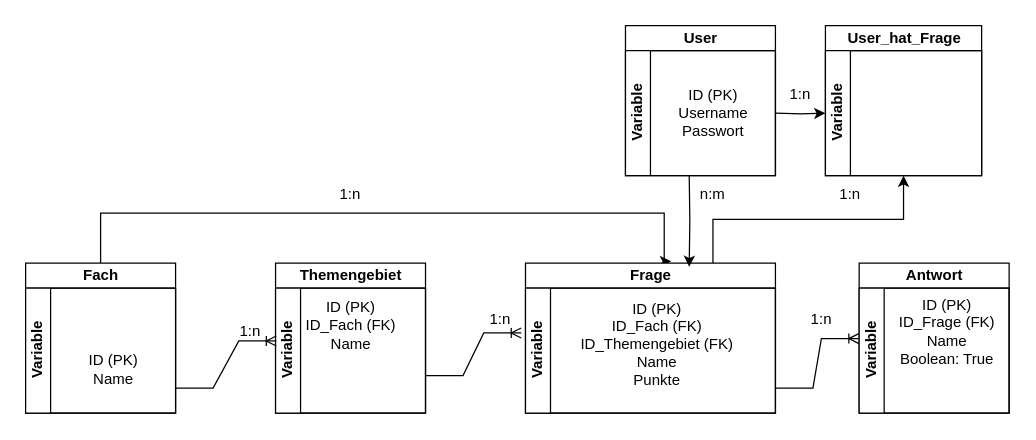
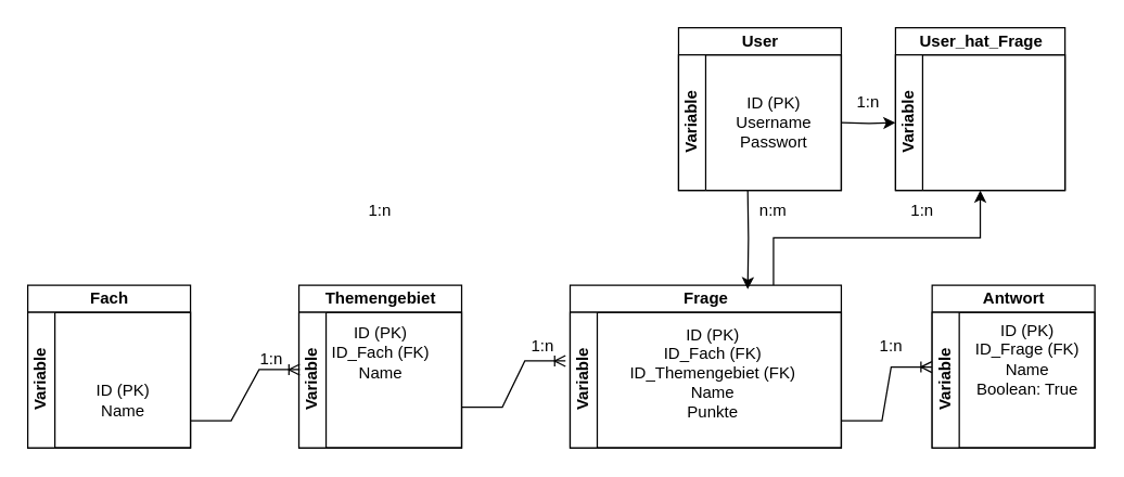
  <mxCell id="0" />
  <mxCell id="1" parent="0" />
- <mxCell id="2" style="edgeStyle=orthogonalEdgeStyle;rounded=0;orthogonalLoop=1;jettySize=auto;html=1;entryX=0.583;entryY=-0.012;entryDx=0;entryDy=0;entryPerimeter=0;" parent="1" source="3" target="10" edge="1"><mxGeometry relative="1" as="geometry"><mxPoint x="80" y="170" as="targetPoint" /><Array as="points"><mxPoint x="80" y="170" /><mxPoint x="531" y="170" /></Array></mxGeometry></mxCell>
  <mxCell id="3" value="Fach" style="swimlane;childLayout=stackLayout;resizeParent=1;resizeParentMax=0;horizontal=1;startSize=20;horizontalStack=0;html=1;" parent="1" vertex="1"><mxGeometry x="20" y="210" width="120" height="120" as="geometry" /></mxCell>
  <mxCell id="4" value="&lt;div&gt;Variable&lt;/div&gt;" style="swimlane;startSize=20;horizontal=0;html=1;" parent="3" vertex="1"><mxGeometry y="20" width="120" height="100" as="geometry"><mxRectangle y="20" width="480" height="40" as="alternateBounds" /></mxGeometry></mxCell>
  <mxCell id="5" value="&lt;div&gt;ID (PK)&lt;br&gt;&lt;/div&gt;&lt;div&gt;Name&lt;br&gt;&lt;/div&gt;" style="text;html=1;align=center;verticalAlign=middle;resizable=0;points=[];autosize=1;strokeColor=none;fillColor=none;" parent="4" vertex="1"><mxGeometry x="40" y="45" width="60" height="40" as="geometry" /></mxCell>
  <mxCell id="6" value="Themengebiet" style="swimlane;childLayout=stackLayout;resizeParent=1;resizeParentMax=0;horizontal=1;startSize=20;horizontalStack=0;html=1;" parent="1" vertex="1"><mxGeometry x="220" y="210" width="120" height="120" as="geometry" /></mxCell>
  <mxCell id="7" value="&lt;div&gt;Variable&lt;/div&gt;" style="swimlane;startSize=20;horizontal=0;html=1;" parent="6" vertex="1"><mxGeometry y="20" width="120" height="100" as="geometry"><mxRectangle y="20" width="480" height="40" as="alternateBounds" /></mxGeometry></mxCell>
  <mxCell id="8" value="&lt;div&gt;ID (PK)&lt;br&gt;&lt;/div&gt;&lt;div&gt;ID_Fach (FK)&lt;br&gt;&lt;/div&gt;&lt;div&gt;Name&lt;br&gt;&lt;/div&gt;" style="text;html=1;align=center;verticalAlign=middle;resizable=0;points=[];autosize=1;strokeColor=none;fillColor=none;" parent="7" vertex="1"><mxGeometry x="10" width="100" height="60" as="geometry" /></mxCell>
  <mxCell id="9" style="edgeStyle=orthogonalEdgeStyle;rounded=0;orthogonalLoop=1;jettySize=auto;html=1;exitX=0.75;exitY=0;exitDx=0;exitDy=0;entryX=0.5;entryY=1;entryDx=0;entryDy=0;" edge="1" parent="1" source="10" target="27"><mxGeometry relative="1" as="geometry" /></mxCell>
  <mxCell id="10" value="Frage" style="swimlane;childLayout=stackLayout;resizeParent=1;resizeParentMax=0;horizontal=1;startSize=20;horizontalStack=0;html=1;" parent="1" vertex="1"><mxGeometry x="420" y="210" width="200" height="120" as="geometry" /></mxCell>
  <mxCell id="11" value="&lt;div&gt;Variable&lt;/div&gt;" style="swimlane;startSize=20;horizontal=0;html=1;" parent="10" vertex="1"><mxGeometry y="20" width="200" height="100" as="geometry"><mxRectangle y="20" width="480" height="40" as="alternateBounds" /></mxGeometry></mxCell>
  <mxCell id="12" value="&lt;div&gt;ID (PK)&lt;/div&gt;&lt;div&gt;ID_Fach (FK)&lt;/div&gt;&lt;div&gt;ID_Themengebiet (FK)&lt;br&gt;&lt;/div&gt;&lt;div&gt;Name&lt;/div&gt;&lt;div&gt;Punkte&lt;br&gt;&lt;/div&gt;" style="text;html=1;align=center;verticalAlign=middle;resizable=0;points=[];autosize=1;strokeColor=none;fillColor=none;" parent="11" vertex="1"><mxGeometry x="30" width="150" height="90" as="geometry" /></mxCell>
  <mxCell id="13" value="Antwort" style="swimlane;childLayout=stackLayout;resizeParent=1;resizeParentMax=0;horizontal=1;startSize=20;horizontalStack=0;html=1;" parent="1" vertex="1"><mxGeometry x="687" y="210" width="120" height="120" as="geometry" /></mxCell>
  <mxCell id="14" value="&lt;div&gt;Variable&lt;/div&gt;" style="swimlane;startSize=20;horizontal=0;html=1;" parent="13" vertex="1"><mxGeometry y="20" width="120" height="100" as="geometry"><mxRectangle y="20" width="480" height="40" as="alternateBounds" /></mxGeometry></mxCell>
  <mxCell id="15" value="&lt;div&gt;ID (PK)&lt;/div&gt;&lt;div&gt;ID_Frage (FK)&lt;br&gt;&lt;/div&gt;&lt;div&gt;Name&lt;br&gt;&lt;/div&gt;&lt;div&gt;Boolean: True&lt;br&gt;&lt;/div&gt;" style="text;html=1;align=center;verticalAlign=middle;resizable=0;points=[];autosize=1;strokeColor=none;fillColor=none;" parent="14" vertex="1"><mxGeometry x="20" width="100" height="70" as="geometry" /></mxCell>
  <mxCell id="16" value="1:n" style="text;html=1;strokeColor=none;fillColor=none;align=center;verticalAlign=middle;whiteSpace=wrap;rounded=0;" parent="1" vertex="1"><mxGeometry x="170" y="250" width="60" height="30" as="geometry" /></mxCell>
  <mxCell id="17" value="1:n" style="text;html=1;strokeColor=none;fillColor=none;align=center;verticalAlign=middle;whiteSpace=wrap;rounded=0;" parent="1" vertex="1"><mxGeometry x="370" y="240" width="60" height="30" as="geometry" /></mxCell>
  <mxCell id="18" value="1:n" style="text;html=1;strokeColor=none;fillColor=none;align=center;verticalAlign=middle;whiteSpace=wrap;rounded=0;" parent="1" vertex="1"><mxGeometry x="627" y="240" width="60" height="30" as="geometry" /></mxCell>
  <mxCell id="19" value="1:n" style="text;html=1;strokeColor=none;fillColor=none;align=center;verticalAlign=middle;whiteSpace=wrap;rounded=0;" parent="1" vertex="1"><mxGeometry x="250" y="140" width="60" height="30" as="geometry" /></mxCell>
  <mxCell id="20" value="" style="edgeStyle=entityRelationEdgeStyle;fontSize=12;html=1;endArrow=ERoneToMany;rounded=0;entryX=0.005;entryY=0.423;entryDx=0;entryDy=0;entryPerimeter=0;" parent="1" target="7" edge="1"><mxGeometry width="100" height="100" relative="1" as="geometry"><mxPoint x="140" y="310" as="sourcePoint" /><mxPoint x="220" y="280" as="targetPoint" /></mxGeometry></mxCell>
  <mxCell id="21" value="" style="edgeStyle=entityRelationEdgeStyle;fontSize=12;html=1;endArrow=ERoneToMany;rounded=0;entryX=-0.017;entryY=0.359;entryDx=0;entryDy=0;entryPerimeter=0;" parent="1" target="11" edge="1"><mxGeometry width="100" height="100" relative="1" as="geometry"><mxPoint x="340" y="300" as="sourcePoint" /><mxPoint x="421" y="260" as="targetPoint" /></mxGeometry></mxCell>
  <mxCell id="22" value="" style="edgeStyle=entityRelationEdgeStyle;fontSize=12;html=1;endArrow=ERoneToMany;rounded=0;entryX=-0.002;entryY=0.404;entryDx=0;entryDy=0;entryPerimeter=0;" parent="1" target="14" edge="1"><mxGeometry width="100" height="100" relative="1" as="geometry"><mxPoint x="620" y="310" as="sourcePoint" /><mxPoint x="701" y="270" as="targetPoint" /></mxGeometry></mxCell>
  <mxCell id="23" value="User" style="swimlane;childLayout=stackLayout;resizeParent=1;resizeParentMax=0;horizontal=1;startSize=20;horizontalStack=0;html=1;" vertex="1" parent="1"><mxGeometry x="500" y="20" width="120" height="120" as="geometry" /></mxCell>
  <mxCell id="24" value="&lt;div&gt;Variable&lt;/div&gt;" style="swimlane;startSize=20;horizontal=0;html=1;" vertex="1" parent="23"><mxGeometry y="20" width="120" height="100" as="geometry"><mxRectangle y="20" width="480" height="40" as="alternateBounds" /></mxGeometry></mxCell>
  <mxCell id="25" value="&lt;div&gt;ID (PK)&lt;br&gt;&lt;/div&gt;&lt;div&gt;Username&lt;/div&gt;&lt;div&gt;Passwort&lt;br&gt;&lt;/div&gt;" style="text;html=1;align=center;verticalAlign=middle;resizable=0;points=[];autosize=1;strokeColor=none;fillColor=none;" vertex="1" parent="24"><mxGeometry x="30" y="20" width="80" height="60" as="geometry" /></mxCell>
  <mxCell id="26" value="User_hat_Frage" style="swimlane;childLayout=stackLayout;resizeParent=1;resizeParentMax=0;horizontal=1;startSize=20;horizontalStack=0;html=1;" vertex="1" parent="1"><mxGeometry x="660" y="20" width="125" height="120" as="geometry" /></mxCell>
  <mxCell id="27" value="&lt;div&gt;Variable&lt;/div&gt;" style="swimlane;startSize=20;horizontal=0;html=1;" vertex="1" parent="26"><mxGeometry y="20" width="125" height="100" as="geometry"><mxRectangle y="20" width="480" height="40" as="alternateBounds" /></mxGeometry></mxCell>
  <mxCell id="28" style="edgeStyle=orthogonalEdgeStyle;rounded=0;orthogonalLoop=1;jettySize=auto;html=1;entryX=0.655;entryY=0.025;entryDx=0;entryDy=0;entryPerimeter=0;" edge="1" parent="1" target="10"><mxGeometry relative="1" as="geometry"><mxPoint x="551" y="140" as="sourcePoint" /></mxGeometry></mxCell>
  <mxCell id="29" value="n:m" style="text;html=1;strokeColor=none;fillColor=none;align=center;verticalAlign=middle;whiteSpace=wrap;rounded=0;" vertex="1" parent="1"><mxGeometry x="540" y="140" width="60" height="30" as="geometry" /></mxCell>
  <mxCell id="30" value="" style="edgeStyle=orthogonalEdgeStyle;rounded=0;orthogonalLoop=1;jettySize=auto;html=1;" edge="1" parent="1"><mxGeometry relative="1" as="geometry"><mxPoint x="620" y="90" as="sourcePoint" /><mxPoint x="660" y="90" as="targetPoint" /></mxGeometry></mxCell>
  <mxCell id="31" value="1:n" style="text;html=1;strokeColor=none;fillColor=none;align=center;verticalAlign=middle;whiteSpace=wrap;rounded=0;" vertex="1" parent="1"><mxGeometry x="610" y="60" width="60" height="30" as="geometry" /></mxCell>
  <mxCell id="32" value="1:n" style="text;html=1;strokeColor=none;fillColor=none;align=center;verticalAlign=middle;whiteSpace=wrap;rounded=0;" vertex="1" parent="1"><mxGeometry x="650" y="140" width="60" height="30" as="geometry" /></mxCell>
